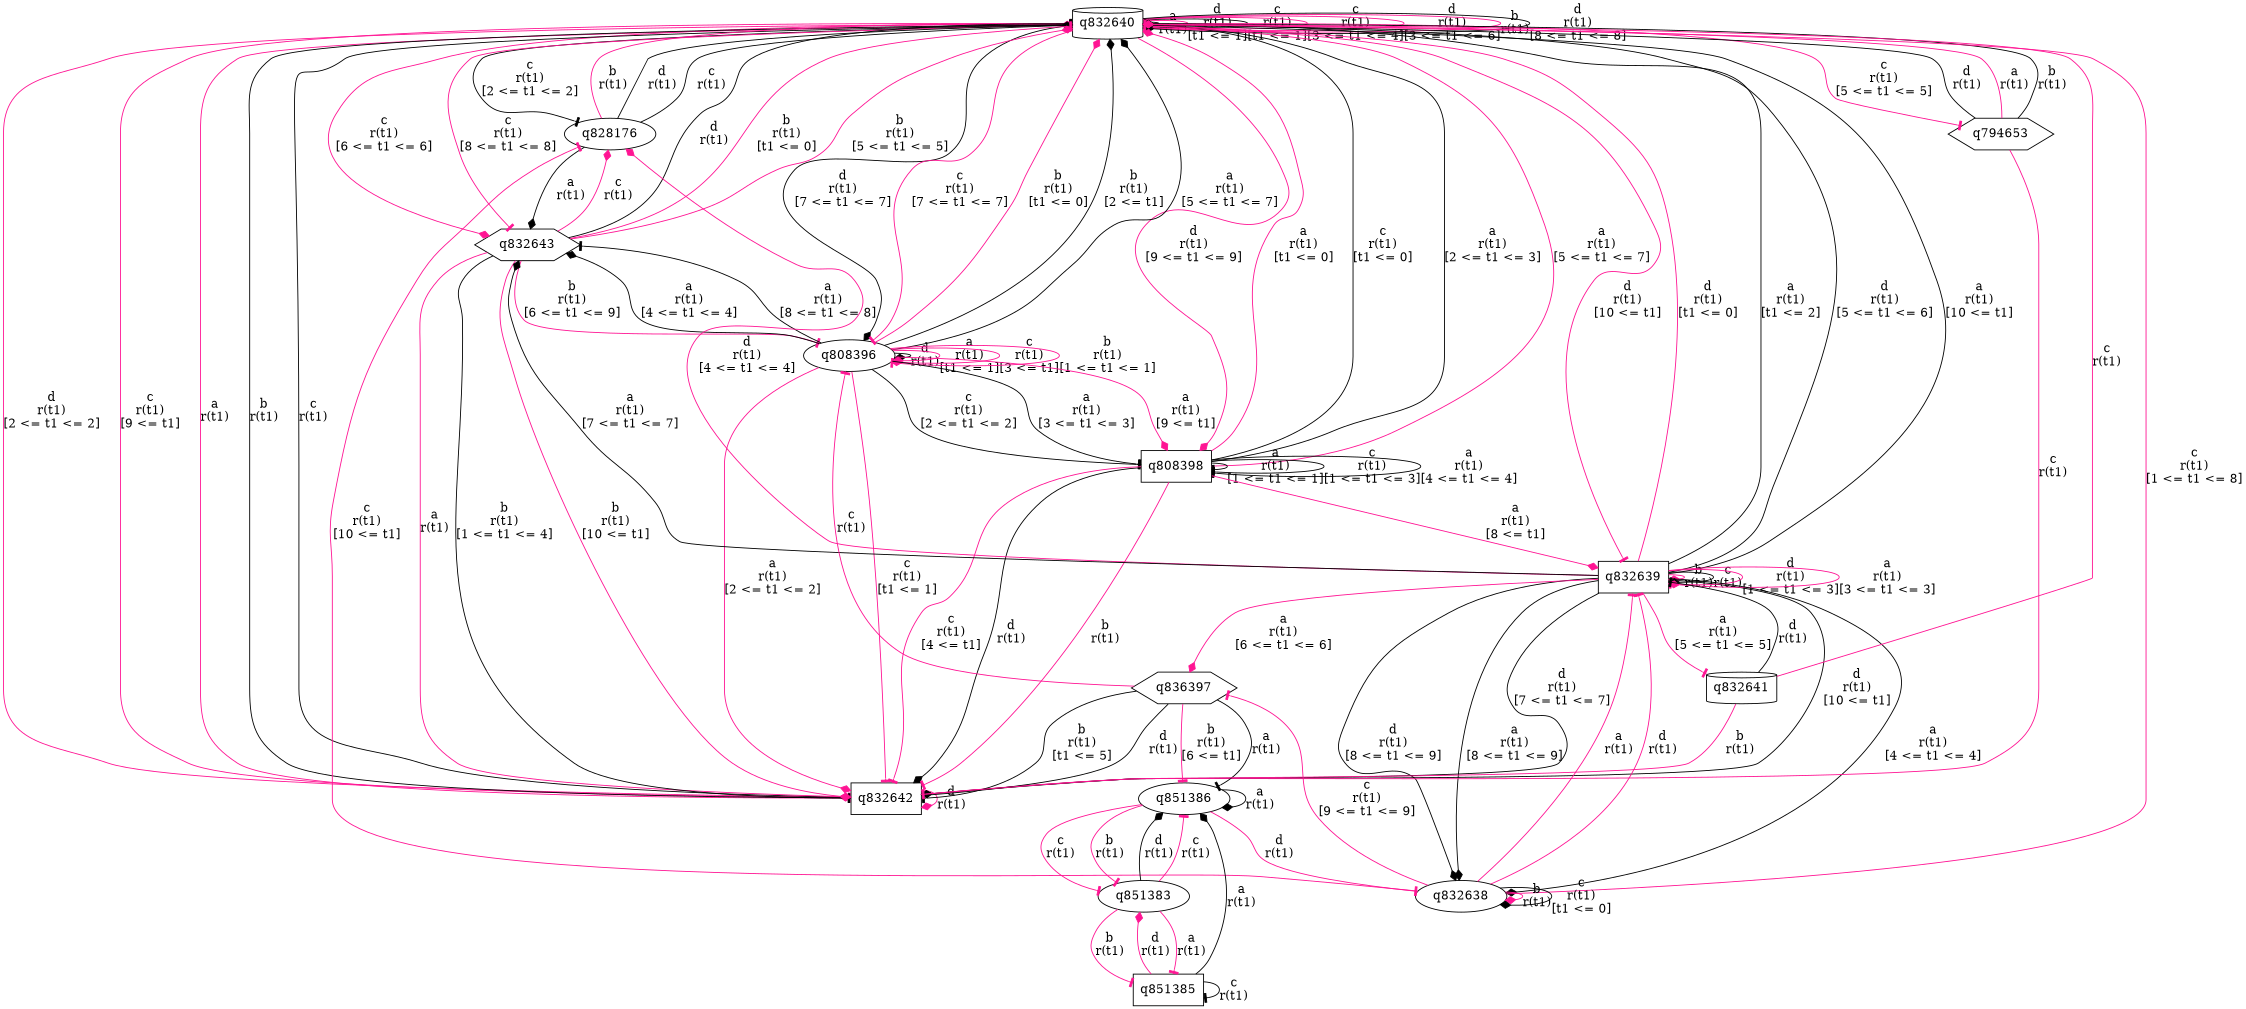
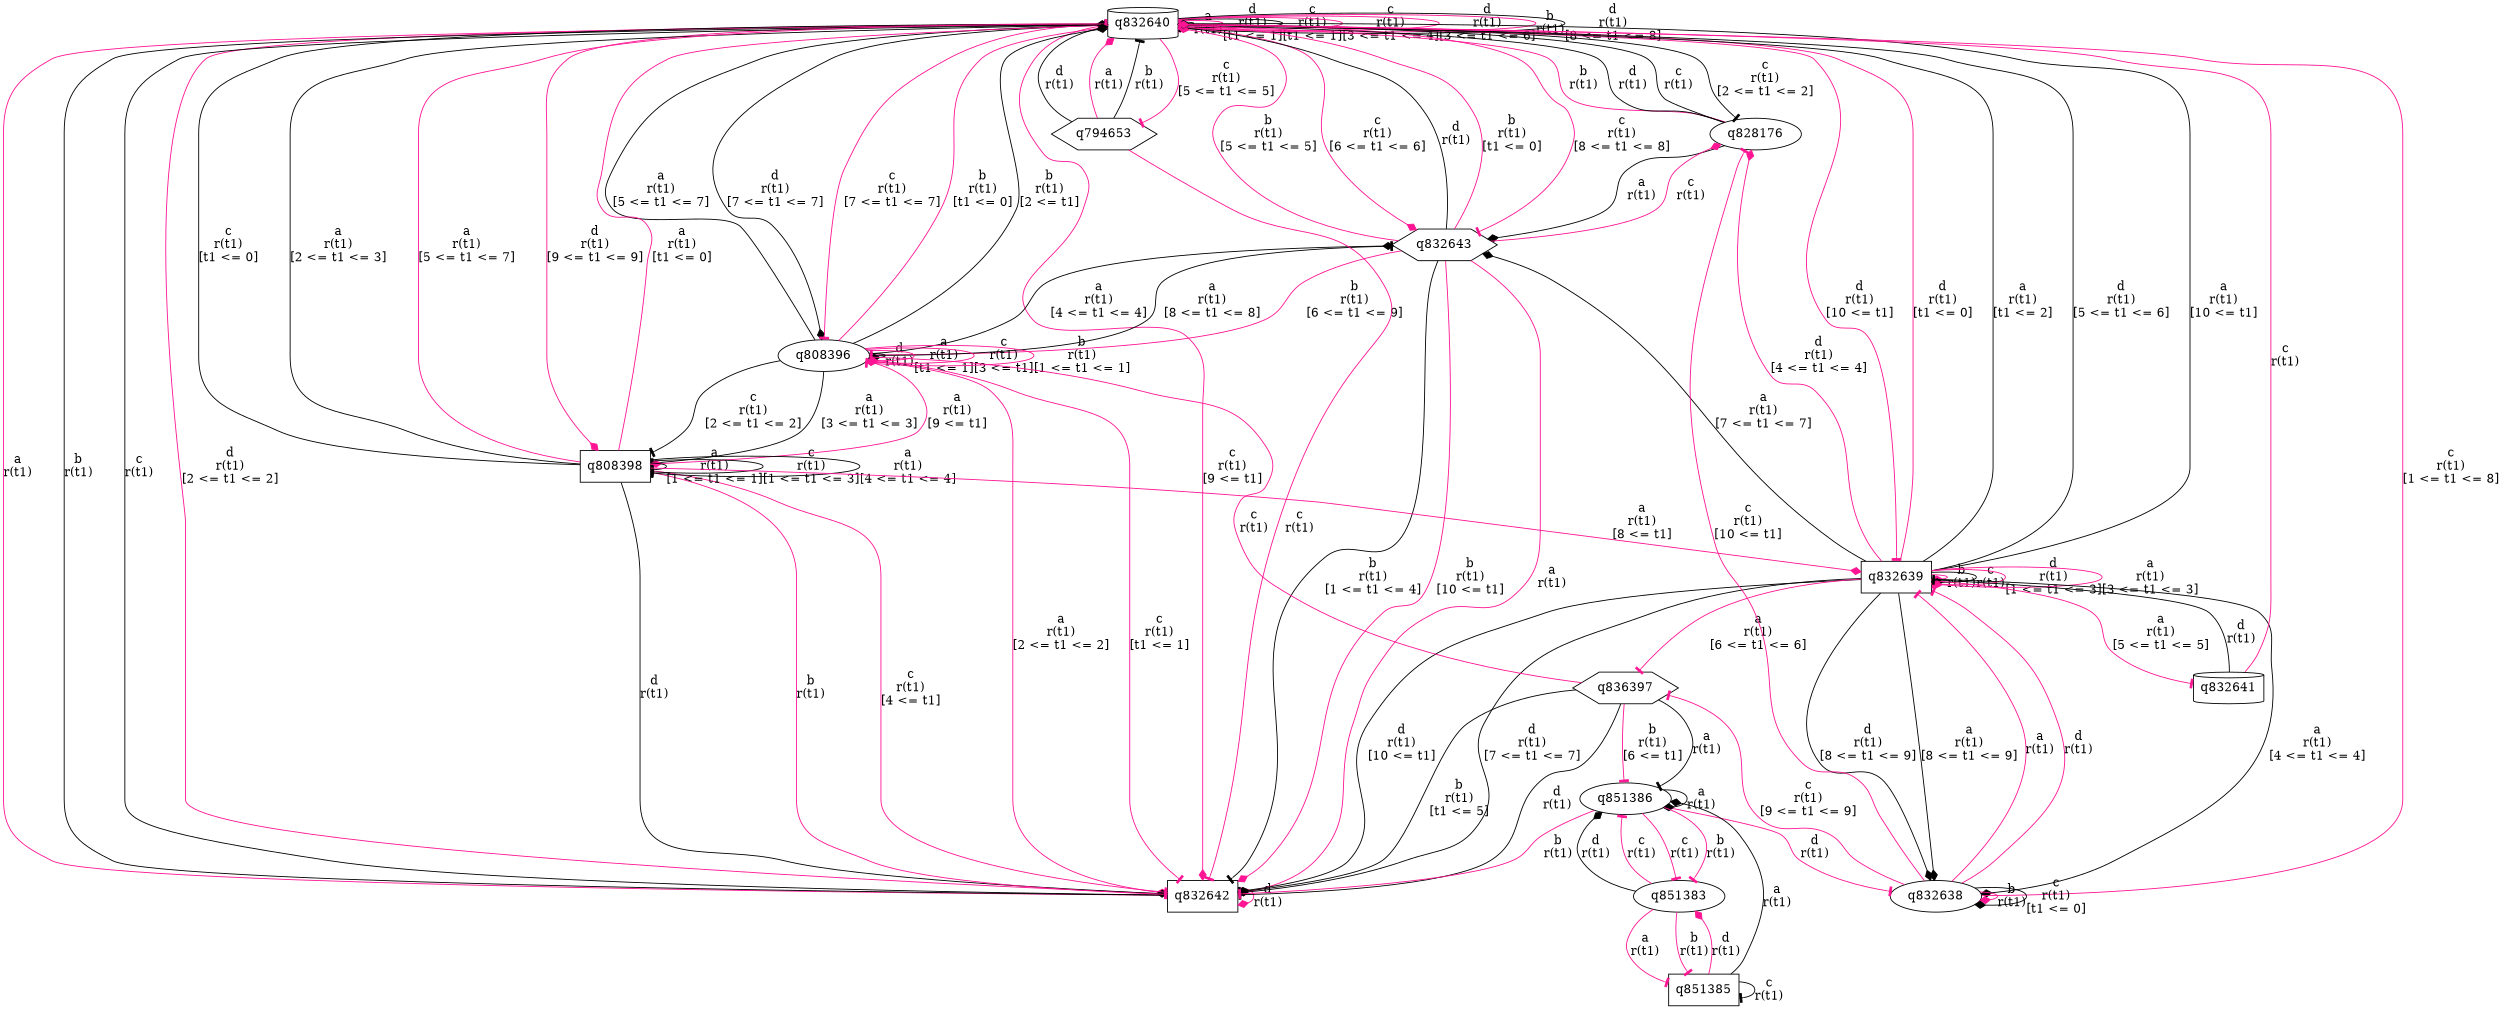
  digraph {
    node [shape=ellipse]
    edge [arrowhead=tee color=deeppink]
    n1 [label=q832640 shape=cylinder]
    n2 [label=q832642 shape=box]
    n3 [label=q828176]
    n4 [label=q832643 shape=hexagon]
    n5 [label=q808396]
    n6 [label=q808398 shape=box]
    n7 [label=q832639 shape=box]
    n8 [label=q794653 shape=hexagon]
    n9 [label=q832638]
    n10 [label=q836397 shape=hexagon]
    n11 [label=q832641 shape=cylinder]
    n12 [label=q851386]
    n13 [label=q851383]
    n14 [label=q851385 shape=box]
    n1 -> n1 [arrowhead=diamond color=black label="a\nr(t1)\n"]
    n1 -> n1 [label="d\nr(t1)\n[t1 <= 1]"]
    n1 -> n1 [color=black label="c\nr(t1)\n[t1 <= 1]"]
    n1 -> n1 [label="c\nr(t1)\n[3 <= t1 <= 4]"]
    n1 -> n1 [label="d\nr(t1)\n[3 <= t1 <= 6]"]
    n1 -> n1 [arrowhead=diamond label="b\nr(t1)\n"]
    n1 -> n1 [arrowhead=diamond color=black label="d\nr(t1)\n[8 <= t1 <= 8]"]
    n1 -> n2 [label="d\nr(t1)\n[2 <= t1 <= 2]"]
    n1 -> n2 [arrowhead=diamond label="c\nr(t1)\n[9 <= t1]"]
    n1 -> n3 [color=black label="c\nr(t1)\n[2 <= t1 <= 2]"]
    n1 -> n4 [arrowhead=diamond label="c\nr(t1)\n[6 <= t1 <= 6]"]
    n1 -> n4 [label="c\nr(t1)\n[8 <= t1 <= 8]"]
    n1 -> n5 [arrowhead=diamond color=black label="d\nr(t1)\n[7 <= t1 <= 7]"]
    n1 -> n5 [label="c\nr(t1)\n[7 <= t1 <= 7]"]
    n1 -> n6 [arrowhead=diamond label="d\nr(t1)\n[9 <= t1 <= 9]"]
    n1 -> n7 [label="d\nr(t1)\n[10 <= t1]"]
    n1 -> n8 [label="c\nr(t1)\n[5 <= t1 <= 5]"]
    n2 -> n1 [arrowhead=diamond label="a\nr(t1)\n"]
    n2 -> n1 [color=black label="b\nr(t1)\n"]
    n2 -> n1 [color=black label="c\nr(t1)\n"]
    n2 -> n2 [arrowhead=diamond label="d\nr(t1)\n"]
    n3 -> n1 [label="b\nr(t1)\n"]
    n3 -> n1 [color=black label="d\nr(t1)\n"]
    n3 -> n1 [arrowhead=diamond color=black label="c\nr(t1)\n"]
    n3 -> n4 [arrowhead=diamond color=black label="a\nr(t1)\n"]
    n4 -> n1 [color=black label="d\nr(t1)\n"]
    n4 -> n1 [label="b\nr(t1)\n[t1 <= 0]"]
    n4 -> n1 [arrowhead=diamond label="b\nr(t1)\n[5 <= t1 <= 5]"]
    n4 -> n2 [arrowhead=diamond label="a\nr(t1)\n"]
    n4 -> n2 [color=black label="b\nr(t1)\n[1 <= t1 <= 4]"]
    n4 -> n2 [arrowhead=diamond label="b\nr(t1)\n[10 <= t1]"]
    n4 -> n3 [arrowhead=diamond label="c\nr(t1)\n"]
    n4 -> n5 [label="b\nr(t1)\n[6 <= t1 <= 9]"]
    n5 -> n1 [arrowhead=diamond label="b\nr(t1)\n[t1 <= 0]"]
    n5 -> n1 [arrowhead=diamond color=black label="b\nr(t1)\n[2 <= t1]"]
    n5 -> n1 [arrowhead=diamond color=black label="a\nr(t1)\n[5 <= t1 <= 7]"]
    n5 -> n2 [arrowhead=diamond label="a\nr(t1)\n[2 <= t1 <= 2]"]
    n5 -> n2 [label="c\nr(t1)\n[t1 <= 1]"]
    n5 -> n4 [arrowhead=diamond color=black label="a\nr(t1)\n[4 <= t1 <= 4]"]
    n5 -> n4 [color=black label="a\nr(t1)\n[8 <= t1 <= 8]"]
    n5 -> n5 [arrowhead=diamond color=black label="d\nr(t1)\n"]
    n5 -> n5 [arrowhead=diamond label="a\nr(t1)\n[t1 <= 1]"]
    n5 -> n5 [arrowhead=diamond label="c\nr(t1)\n[3 <= t1]"]
    n5 -> n5 [label="b\nr(t1)\n[1 <= t1 <= 1]"]
    n5 -> n6 [color=black label="c\nr(t1)\n[2 <= t1 <= 2]"]
    n5 -> n6 [color=black label="a\nr(t1)\n[3 <= t1 <= 3]"]
    n5 -> n6 [arrowhead=diamond label="a\nr(t1)\n[9 <= t1]"]
    n6 -> n1 [arrowhead=diamond label="a\nr(t1)\n[t1 <= 0]"]
    n6 -> n1 [arrowhead=diamond color=black label="c\nr(t1)\n[t1 <= 0]"]
    n6 -> n1 [arrowhead=diamond color=black label="a\nr(t1)\n[2 <= t1 <= 3]"]
    n6 -> n1 [label="a\nr(t1)\n[5 <= t1 <= 7]"]
    n6 -> n2 [arrowhead=diamond color=black label="d\nr(t1)\n"]
    n6 -> n2 [label="b\nr(t1)\n"]
    n6 -> n2 [label="c\nr(t1)\n[4 <= t1]"]
    n6 -> n6 [color=black label="a\nr(t1)\n[1 <= t1 <= 1]"]
    n6 -> n6 [color=black label="c\nr(t1)\n[1 <= t1 <= 3]"]
    n6 -> n6 [color=black label="a\nr(t1)\n[4 <= t1 <= 4]"]
    n6 -> n7 [arrowhead=diamond label="a\nr(t1)\n[8 <= t1]"]
    n7 -> n1 [label="d\nr(t1)\n[t1 <= 0]"]
    n7 -> n1 [arrowhead=diamond color=black label="a\nr(t1)\n[t1 <= 2]"]
    n7 -> n1 [arrowhead=diamond color=black label="d\nr(t1)\n[5 <= t1 <= 6]"]
    n7 -> n1 [arrowhead=diamond color=black label="a\nr(t1)\n[10 <= t1]"]
    n7 -> n2 [arrowhead=diamond color=black label="d\nr(t1)\n[7 <= t1 <= 7]"]
    n7 -> n2 [arrowhead=diamond color=black label="d\nr(t1)\n[10 <= t1]"]
    n7 -> n3 [arrowhead=diamond label="d\nr(t1)\n[4 <= t1 <= 4]"]
    n7 -> n4 [arrowhead=diamond color=black label="a\nr(t1)\n[7 <= t1 <= 7]"]
    n7 -> n7 [arrowhead=diamond label="b\nr(t1)\n"]
    n7 -> n7 [arrowhead=diamond color=black label="c\nr(t1)\n"]
    n7 -> n7 [label="d\nr(t1)\n[1 <= t1 <= 3]"]
    n7 -> n7 [arrowhead=diamond label="a\nr(t1)\n[3 <= t1 <= 3]"]
    n7 -> n9 [arrowhead=diamond color=black label="a\nr(t1)\n[4 <= t1 <= 4]"]
    n7 -> n9 [arrowhead=diamond color=black label="d\nr(t1)\n[8 <= t1 <= 9]"]
    n7 -> n9 [arrowhead=diamond color=black label="a\nr(t1)\n[8 <= t1 <= 9]"]
-   n7 -> n10 [arrowhead=diamond label="a\nr(t1)\n[6 <= t1 <= 6]"]
+   n7 -> n10 [label="a\nr(t1)\n[6 <= t1 <= 6]"]
    n7 -> n11 [label="a\nr(t1)\n[5 <= t1 <= 5]"]
    n8 -> n1 [arrowhead=diamond color=black label="d\nr(t1)\n"]
    n8 -> n1 [arrowhead=diamond label="a\nr(t1)\n"]
    n8 -> n1 [color=black label="b\nr(t1)\n"]
    n8 -> n2 [label="c\nr(t1)\n"]
    n9 -> n1 [label="c\nr(t1)\n[1 <= t1 <= 8]"]
    n9 -> n3 [label="c\nr(t1)\n[10 <= t1]"]
    n9 -> n7 [label="a\nr(t1)\n"]
    n9 -> n7 [label="d\nr(t1)\n"]
    n9 -> n9 [arrowhead=diamond label="b\nr(t1)\n"]
    n9 -> n9 [arrowhead=diamond color=black label="c\nr(t1)\n[t1 <= 0]"]
    n9 -> n10 [label="c\nr(t1)\n[9 <= t1 <= 9]"]
    n10 -> n2 [color=black label="d\nr(t1)\n"]
    n10 -> n2 [color=black label="b\nr(t1)\n[t1 <= 5]"]
    n10 -> n5 [label="c\nr(t1)\n"]
    n10 -> n12 [color=black label="a\nr(t1)\n"]
    n10 -> n12 [label="b\nr(t1)\n[6 <= t1]"]
    n11 -> n1 [arrowhead=diamond label="c\nr(t1)\n"]
-   n11 -> n2 [label="b\nr(t1)\n"]
+   n12 -> n2 [label="b\nr(t1)\n"]
    n11 -> n7 [color=black label="d\nr(t1)\n"]
    n12 -> n9 [label="d\nr(t1)\n"]
    n12 -> n12 [arrowhead=diamond color=black label="a\nr(t1)\n"]
    n12 -> n13 [label="c\nr(t1)\n"]
    n12 -> n13 [label="b\nr(t1)\n"]
    n13 -> n12 [arrowhead=diamond color=black label="d\nr(t1)\n"]
    n13 -> n12 [label="c\nr(t1)\n"]
    n13 -> n14 [label="a\nr(t1)\n"]
    n13 -> n14 [label="b\nr(t1)\n"]
    n14 -> n12 [arrowhead=diamond color=black label="a\nr(t1)\n"]
    n14 -> n13 [arrowhead=diamond label="d\nr(t1)\n"]
    n14 -> n14 [color=black label="c\nr(t1)\n"]
  }
